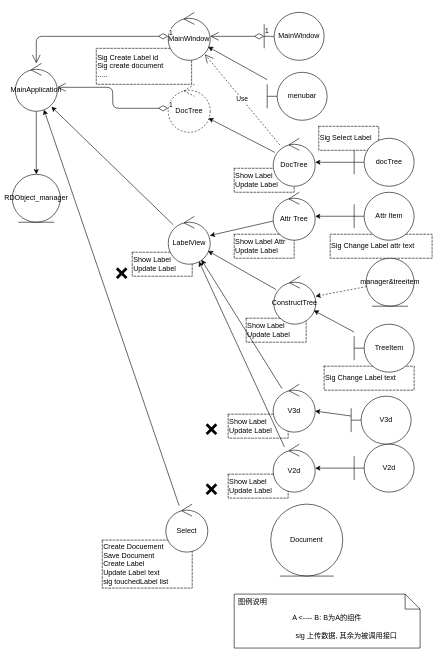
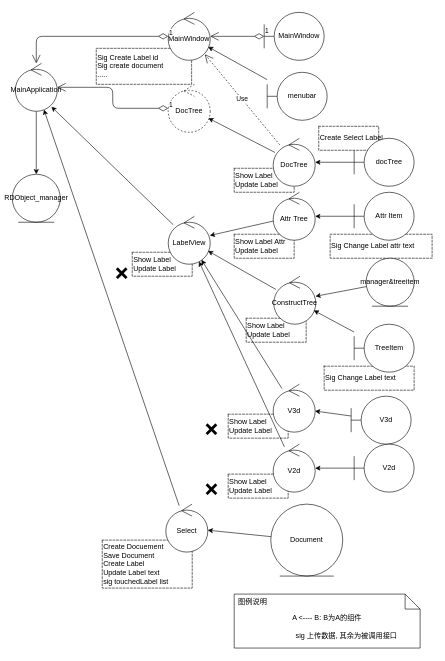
  <mxCell id="0" />
  <mxCell id="1" parent="0" />
  <mxCell id="2" value="Sig Create Label id&lt;br&gt;Sig create document&lt;br&gt;....." style="shape=partialRectangle;html=1;top=1;align=left;dashed=1;" parent="1" vertex="1"><mxGeometry x="160" y="80" width="159" height="60" as="geometry" /></mxCell>
  <mxCell id="3" value="Show Label&lt;br&gt;Update Label" style="shape=partialRectangle;html=1;top=1;align=left;dashed=1;" parent="1" vertex="1"><mxGeometry x="380" y="790" width="100" height="40" as="geometry" /></mxCell>
  <mxCell id="4" value="Create Docuement&lt;br&gt;Save Document&lt;br&gt;Create Label&lt;br&gt;Update Label text&lt;br&gt;sig touchedLabel list" style="shape=partialRectangle;html=1;top=1;align=left;dashed=1;" parent="1" vertex="1"><mxGeometry x="170" y="900" width="150" height="80" as="geometry" /></mxCell>
  <mxCell id="5" value="Sig Change Label text" style="shape=partialRectangle;html=1;top=1;align=left;dashed=1;" parent="1" vertex="1"><mxGeometry x="540" y="610" width="150" height="40" as="geometry" /></mxCell>
  <mxCell id="6" value="Show Label&lt;br&gt;Update Label" style="shape=partialRectangle;html=1;top=1;align=left;dashed=1;" parent="1" vertex="1"><mxGeometry x="410" y="530" width="100" height="40" as="geometry" /></mxCell>
  <mxCell id="7" value="Show Label&lt;br&gt;Update Label" style="shape=partialRectangle;html=1;top=1;align=left;dashed=1;" parent="1" vertex="1"><mxGeometry x="380" y="690" width="100" height="40" as="geometry" /></mxCell>
  <mxCell id="8" value="Show Label Attr&lt;br&gt;Update Label" style="shape=partialRectangle;html=1;top=1;align=left;dashed=1;" parent="1" vertex="1"><mxGeometry x="390" y="390" width="100" height="40" as="geometry" /></mxCell>
  <mxCell id="9" value="Show Label&lt;br&gt;Update Label" style="shape=partialRectangle;html=1;top=1;align=left;dashed=1;" parent="1" vertex="1"><mxGeometry x="220" y="420" width="100" height="40" as="geometry" /></mxCell>
  <mxCell id="10" value="Sig Change Label attr text" style="shape=partialRectangle;html=1;top=1;align=left;dashed=1;" parent="1" vertex="1"><mxGeometry x="550" y="390" width="170" height="40" as="geometry" /></mxCell>
- <mxCell id="11" value="Sig Select Label" style="shape=partialRectangle;html=1;top=1;align=left;dashed=1;" parent="1" vertex="1"><mxGeometry x="531" y="210" width="100" height="40" as="geometry" /></mxCell>
+ <mxCell id="11" value="Create Select Label" style="shape=partialRectangle;html=1;top=1;align=left;dashed=1;" parent="1" vertex="1"><mxGeometry x="531" y="210" width="100" height="40" as="geometry" /></mxCell>
  <mxCell id="12" value="Show Label&lt;br&gt;Update Label" style="shape=partialRectangle;html=1;top=1;align=left;dashed=1;" parent="1" vertex="1"><mxGeometry x="390" y="280" width="100" height="40" as="geometry" /></mxCell>
  <mxCell id="13" style="edgeStyle=none;html=1;" parent="1" source="14" target="35" edge="1"><mxGeometry relative="1" as="geometry" /></mxCell>
  <mxCell id="14" value="MainApplication" style="ellipse;shape=umlControl;whiteSpace=wrap;html=1;" parent="1" vertex="1"><mxGeometry x="25" y="105" width="70" height="80" as="geometry" /></mxCell>
  <mxCell id="15" value="MainWindow" style="ellipse;shape=umlControl;whiteSpace=wrap;html=1;" parent="1" vertex="1"><mxGeometry x="280" y="20" width="70" height="80" as="geometry" /></mxCell>
  <mxCell id="16" value="MainWindow" style="shape=umlBoundary;whiteSpace=wrap;html=1;" parent="1" vertex="1"><mxGeometry x="440" y="20" width="100" height="80" as="geometry" /></mxCell>
  <mxCell id="17" style="edgeStyle=none;html=1;" parent="1" source="18" target="15" edge="1"><mxGeometry relative="1" as="geometry" /></mxCell>
  <mxCell id="18" value="menubar" style="shape=umlBoundary;whiteSpace=wrap;html=1;" parent="1" vertex="1"><mxGeometry x="445" y="120" width="100" height="80" as="geometry" /></mxCell>
  <mxCell id="19" style="edgeStyle=none;html=1;" parent="1" source="20" target="23" edge="1"><mxGeometry relative="1" as="geometry" /></mxCell>
  <mxCell id="20" value="DocTree" style="ellipse;shape=umlControl;whiteSpace=wrap;html=1;" parent="1" vertex="1"><mxGeometry x="455" y="230" width="70" height="80" as="geometry" /></mxCell>
  <mxCell id="21" style="edgeStyle=none;html=1;" parent="1" source="22" target="20" edge="1"><mxGeometry relative="1" as="geometry" /></mxCell>
  <mxCell id="22" value="docTree" style="shape=umlBoundary;whiteSpace=wrap;html=1;" parent="1" vertex="1"><mxGeometry x="590" y="230" width="100" height="80" as="geometry" /></mxCell>
  <mxCell id="23" value="DocTree" style="ellipse;shape=umlControl;whiteSpace=wrap;html=1;dashed=1;" parent="1" vertex="1"><mxGeometry x="280" y="140" width="70" height="80" as="geometry" /></mxCell>
  <mxCell id="24" value="1" style="endArrow=open;html=1;endSize=12;startArrow=diamondThin;startSize=14;startFill=0;edgeStyle=orthogonalEdgeStyle;align=left;verticalAlign=bottom;" parent="1" source="15" target="14" edge="1"><mxGeometry x="-1" y="3" relative="1" as="geometry"><mxPoint x="120" y="70" as="sourcePoint" /><mxPoint x="280" y="70" as="targetPoint" /></mxGeometry></mxCell>
  <mxCell id="25" value="1" style="endArrow=open;html=1;endSize=12;startArrow=diamondThin;startSize=14;startFill=0;edgeStyle=orthogonalEdgeStyle;align=left;verticalAlign=bottom;" parent="1" source="23" target="14" edge="1"><mxGeometry x="-1" y="3" relative="1" as="geometry"><mxPoint x="190" y="280" as="sourcePoint" /><mxPoint x="350" y="280" as="targetPoint" /></mxGeometry></mxCell>
  <mxCell id="26" value="1" style="endArrow=open;html=1;endSize=12;startArrow=diamondThin;startSize=14;startFill=0;edgeStyle=orthogonalEdgeStyle;align=left;verticalAlign=bottom;" parent="1" source="16" target="15" edge="1"><mxGeometry x="-1" relative="1" as="geometry"><mxPoint x="290" y="190" as="sourcePoint" /><mxPoint x="105" y="190" as="targetPoint" /><mxPoint as="offset" /></mxGeometry></mxCell>
  <mxCell id="27" value="Use" style="endArrow=open;endSize=12;dashed=1;html=1;entryX=0.874;entryY=0.876;entryDx=0;entryDy=0;entryPerimeter=0;" parent="1" source="20" target="15" edge="1"><mxGeometry width="160" relative="1" as="geometry"><mxPoint x="230" y="350" as="sourcePoint" /><mxPoint x="390" y="350" as="targetPoint" /></mxGeometry></mxCell>
  <mxCell id="28" style="edgeStyle=none;html=1;entryX=0.86;entryY=0.904;entryDx=0;entryDy=0;entryPerimeter=0;" parent="1" source="29" target="14" edge="1"><mxGeometry relative="1" as="geometry" /></mxCell>
  <mxCell id="29" value="LabelView" style="ellipse;shape=umlControl;whiteSpace=wrap;html=1;" parent="1" vertex="1"><mxGeometry x="280" y="360" width="70" height="80" as="geometry" /></mxCell>
  <mxCell id="30" style="edgeStyle=none;html=1;" parent="1" source="31" target="29" edge="1"><mxGeometry relative="1" as="geometry" /></mxCell>
  <mxCell id="31" value="Attr Tree" style="ellipse;shape=umlControl;whiteSpace=wrap;html=1;" parent="1" vertex="1"><mxGeometry x="455" y="320" width="70" height="80" as="geometry" /></mxCell>
  <mxCell id="32" style="edgeStyle=none;html=1;" parent="1" source="33" target="29" edge="1"><mxGeometry relative="1" as="geometry" /></mxCell>
  <mxCell id="33" value="ConstructTree" style="ellipse;shape=umlControl;whiteSpace=wrap;html=1;" parent="1" vertex="1"><mxGeometry x="456" y="460" width="70" height="80" as="geometry" /></mxCell>
  <mxCell id="34" style="edgeStyle=none;html=1;" parent="1" source="42" target="31" edge="1"><mxGeometry relative="1" as="geometry"><mxPoint x="610" y="360" as="sourcePoint" /></mxGeometry></mxCell>
  <mxCell id="35" value="RDObject_manager" style="ellipse;shape=umlEntity;whiteSpace=wrap;html=1;" parent="1" vertex="1"><mxGeometry x="20" y="290" width="80" height="80" as="geometry" /></mxCell>
  <mxCell id="36" style="edgeStyle=none;html=1;" parent="1" source="37" target="29" edge="1"><mxGeometry relative="1" as="geometry" /></mxCell>
  <mxCell id="37" value="V3d" style="ellipse;shape=umlControl;whiteSpace=wrap;html=1;" parent="1" vertex="1"><mxGeometry x="455" y="640" width="70" height="80" as="geometry" /></mxCell>
  <mxCell id="38" style="edgeStyle=none;html=1;" parent="1" source="39" target="29" edge="1"><mxGeometry relative="1" as="geometry" /></mxCell>
  <mxCell id="39" value="V2d" style="ellipse;shape=umlControl;whiteSpace=wrap;html=1;" parent="1" vertex="1"><mxGeometry x="455" y="740" width="70" height="80" as="geometry" /></mxCell>
  <mxCell id="40" style="edgeStyle=none;html=1;" parent="1" source="41" target="14" edge="1"><mxGeometry relative="1" as="geometry" /></mxCell>
  <mxCell id="41" value="Select" style="ellipse;shape=umlControl;whiteSpace=wrap;html=1;" parent="1" vertex="1"><mxGeometry x="276" y="840" width="70" height="80" as="geometry" /></mxCell>
  <mxCell id="42" value="Attr Item" style="shape=umlBoundary;whiteSpace=wrap;html=1;" parent="1" vertex="1"><mxGeometry x="590" y="320" width="100" height="80" as="geometry" /></mxCell>
  <mxCell id="43" style="edgeStyle=none;html=1;" parent="1" source="44" target="33" edge="1"><mxGeometry relative="1" as="geometry" /></mxCell>
  <mxCell id="44" value="TreeItem" style="shape=umlBoundary;whiteSpace=wrap;html=1;" parent="1" vertex="1"><mxGeometry x="590" y="540" width="100" height="80" as="geometry" /></mxCell>
  <mxCell id="45" style="edgeStyle=none;html=1;" parent="1" source="46" target="37" edge="1"><mxGeometry relative="1" as="geometry" /></mxCell>
  <mxCell id="46" value="V3d" style="shape=umlBoundary;whiteSpace=wrap;html=1;" parent="1" vertex="1"><mxGeometry x="585" y="660" width="100" height="80" as="geometry" /></mxCell>
  <mxCell id="47" style="edgeStyle=none;html=1;" parent="1" source="48" target="39" edge="1"><mxGeometry relative="1" as="geometry" /></mxCell>
  <mxCell id="48" value="V2d" style="shape=umlBoundary;whiteSpace=wrap;html=1;" parent="1" vertex="1"><mxGeometry x="590" y="740" width="100" height="80" as="geometry" /></mxCell>
+ <mxCell id="49" style="edgeStyle=none;html=1;" parent="1" source="50" target="41" edge="1"><mxGeometry relative="1" as="geometry" /></mxCell>
  <mxCell id="50" value="Document" style="ellipse;shape=umlEntity;whiteSpace=wrap;html=1;" parent="1" vertex="1"><mxGeometry x="451" y="840" width="120" height="120" as="geometry" /></mxCell>
- <mxCell id="51" style="edgeStyle=none;html=1;dashed=1;" parent="1" source="52" target="33" edge="1"><mxGeometry relative="1" as="geometry" /></mxCell>
+ <mxCell id="51" style="edgeStyle=none;html=1;" parent="1" source="52" target="33" edge="1"><mxGeometry relative="1" as="geometry" /></mxCell>
  <mxCell id="52" value="manager&amp;amp;treeitem" style="ellipse;shape=umlEntity;whiteSpace=wrap;html=1;" parent="1" vertex="1"><mxGeometry x="610" y="430" width="80" height="80" as="geometry" /></mxCell>
  <mxCell id="53" value="A &amp;lt;---- B: B为A的组件" style="shape=note2;boundedLbl=1;whiteSpace=wrap;html=1;size=25;verticalAlign=top;align=center;" parent="1" vertex="1"><mxGeometry x="390" y="990" width="310" height="90" as="geometry" /></mxCell>
  <mxCell id="54" value="图例说明" style="resizeWidth=1;part=1;strokeColor=none;fillColor=none;align=left;spacingLeft=5;" parent="53" vertex="1"><mxGeometry width="310" height="25" relative="1" as="geometry" /></mxCell>
  <mxCell id="55" value="sig 上传数据, 其余为被调用接口" style="text;strokeColor=none;fillColor=none;align=left;verticalAlign=top;spacingLeft=4;spacingRight=4;overflow=hidden;rotatable=0;points=[[0,0.5],[1,0.5]];portConstraint=eastwest;" parent="53" vertex="1"><mxGeometry x="96.875" y="56.25" width="193.75" height="29.25" as="geometry" /></mxCell>
  <mxCell id="56" value="&lt;h1 style=&quot;background: 0px 0px; border: 0px; font-size: 28px; margin: 0px 0px 10px; outline: 0px; padding: 0px; vertical-align: baseline; color: rgb(0, 0, 0); font-family: &amp;quot;Helvetica Neue&amp;quot;, Helvetica, Arial, sans-serif; font-style: normal; font-variant-ligatures: normal; font-variant-caps: normal; letter-spacing: normal; orphans: 2; text-align: start; text-indent: 0px; text-transform: none; widows: 2; word-spacing: 0px; -webkit-text-stroke-width: 0px; text-decoration-thickness: initial; text-decoration-style: initial; text-decoration-color: initial;&quot;&gt;&lt;span style=&quot;background: 0px 0px; border: 0px; font-size: 28px; margin: 0px; outline: 0px; padding: 0px; vertical-align: baseline; font-family: &amp;quot;Apple Color Emoji&amp;quot;, &amp;quot;Segoe UI Emoji&amp;quot;, &amp;quot;Noto Color Emoji&amp;quot;, &amp;quot;Android Emoji&amp;quot;, EmojiSymbols, &amp;quot;EmojiOne Mozilla&amp;quot;, &amp;quot;Twemoji Mozilla&amp;quot;, &amp;quot;Segoe UI Symbol&amp;quot;, &amp;quot;Noto Color Emoji Compat&amp;quot;, emoji, noto-emojipedia-fallback; font-weight: 400;&quot; class=&quot;emoji&quot;&gt;❌&lt;/span&gt;&lt;/h1&gt;" style="text;whiteSpace=wrap;html=1;" parent="1" vertex="1"><mxGeometry x="190" y="430" width="70" height="70" as="geometry" /></mxCell>
  <mxCell id="57" value="&lt;h1 style=&quot;background: 0px 0px; border: 0px; font-size: 28px; margin: 0px 0px 10px; outline: 0px; padding: 0px; vertical-align: baseline; color: rgb(0, 0, 0); font-family: &amp;quot;Helvetica Neue&amp;quot;, Helvetica, Arial, sans-serif; font-style: normal; font-variant-ligatures: normal; font-variant-caps: normal; letter-spacing: normal; orphans: 2; text-align: start; text-indent: 0px; text-transform: none; widows: 2; word-spacing: 0px; -webkit-text-stroke-width: 0px; text-decoration-thickness: initial; text-decoration-style: initial; text-decoration-color: initial;&quot;&gt;&lt;span style=&quot;background: 0px 0px; border: 0px; font-size: 28px; margin: 0px; outline: 0px; padding: 0px; vertical-align: baseline; font-family: &amp;quot;Apple Color Emoji&amp;quot;, &amp;quot;Segoe UI Emoji&amp;quot;, &amp;quot;Noto Color Emoji&amp;quot;, &amp;quot;Android Emoji&amp;quot;, EmojiSymbols, &amp;quot;EmojiOne Mozilla&amp;quot;, &amp;quot;Twemoji Mozilla&amp;quot;, &amp;quot;Segoe UI Symbol&amp;quot;, &amp;quot;Noto Color Emoji Compat&amp;quot;, emoji, noto-emojipedia-fallback; font-weight: 400;&quot; class=&quot;emoji&quot;&gt;❌&lt;/span&gt;&lt;/h1&gt;" style="text;whiteSpace=wrap;html=1;" parent="1" vertex="1"><mxGeometry x="340" y="690" width="70" height="70" as="geometry" /></mxCell>
  <mxCell id="58" value="&lt;h1 style=&quot;background: 0px 0px; border: 0px; font-size: 28px; margin: 0px 0px 10px; outline: 0px; padding: 0px; vertical-align: baseline; color: rgb(0, 0, 0); font-family: &amp;quot;Helvetica Neue&amp;quot;, Helvetica, Arial, sans-serif; font-style: normal; font-variant-ligatures: normal; font-variant-caps: normal; letter-spacing: normal; orphans: 2; text-align: start; text-indent: 0px; text-transform: none; widows: 2; word-spacing: 0px; -webkit-text-stroke-width: 0px; text-decoration-thickness: initial; text-decoration-style: initial; text-decoration-color: initial;&quot;&gt;&lt;span style=&quot;background: 0px 0px; border: 0px; font-size: 28px; margin: 0px; outline: 0px; padding: 0px; vertical-align: baseline; font-family: &amp;quot;Apple Color Emoji&amp;quot;, &amp;quot;Segoe UI Emoji&amp;quot;, &amp;quot;Noto Color Emoji&amp;quot;, &amp;quot;Android Emoji&amp;quot;, EmojiSymbols, &amp;quot;EmojiOne Mozilla&amp;quot;, &amp;quot;Twemoji Mozilla&amp;quot;, &amp;quot;Segoe UI Symbol&amp;quot;, &amp;quot;Noto Color Emoji Compat&amp;quot;, emoji, noto-emojipedia-fallback; font-weight: 400;&quot; class=&quot;emoji&quot;&gt;❌&lt;/span&gt;&lt;/h1&gt;" style="text;whiteSpace=wrap;html=1;" parent="1" vertex="1"><mxGeometry x="340" y="790" width="70" height="70" as="geometry" /></mxCell>
